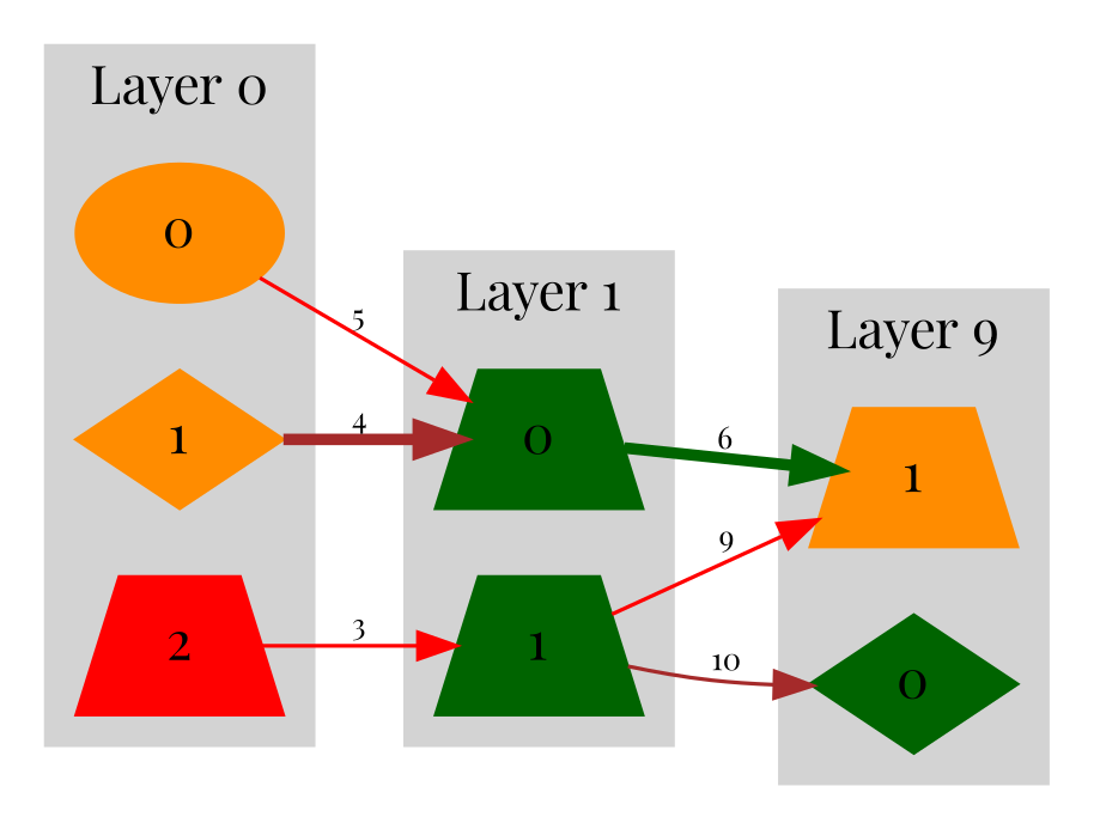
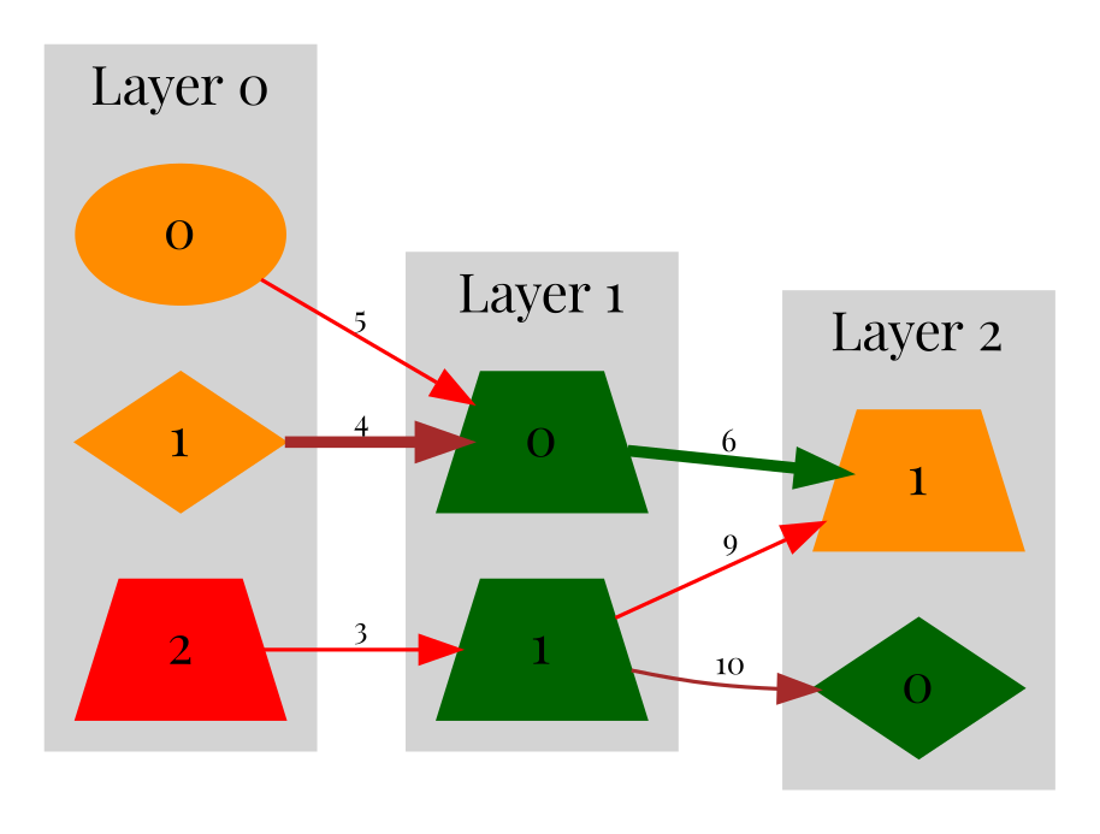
  strict digraph {
    fontname="Playfair Display"
    rankdir=LR
    node [color=darkorange fontname="Playfair Display" style=filled shape=trapezium]
    edge [fontname="Playfair Display" fontsize="8pt" color=red]
    n1 [label=0 shape=ellipse]
    n2 [label=1 shape=diamond]
    n3 [color=red label=2]
    n4 [color=darkgreen label=0]
    n5 [color=darkgreen label=1]
    n6 [color=darkgreen label=0 shape=diamond]
    n7 [label=1]
    subgraph cluster_1 {
      color=lightgrey
      label="Layer 0"
      style=filled
      n1
      n2
      n3
    }
    subgraph cluster_2 {
      color=lightgrey
      label="Layer 1"
      style=filled
      n4
      n5
    }
    subgraph cluster_3 {
      color=lightgrey
-     label="Layer 9"
+     label="Layer 2"
      style=filled
      n6
      n7
    }
    n1 -> n4 [label=5]
    n2 -> n4 [color=brown label=4 penwidth=3]
    n3 -> n5 [label=3]
    n4 -> n7 [color=darkgreen label=6 penwidth=3]
    n5 -> n6 [label=10 color=brown]
    n5 -> n7 [label=9]
  }
